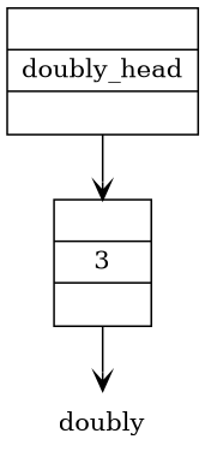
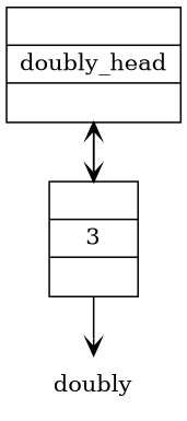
  digraph {
    rankdir=TB
    node [shape=record]
    edge [arrowhead=vee tailclip=false tailport=next]
    n1 [label="{ <prev> | doubly_head | <next>  }"]
    n2 [label="{ <prev> | 3 | <next>  }"]
    n3 [label=doubly shape=none]
    n1 -> n2
+   n2 -> n1 [tailport=prev]
    n2 -> n3
  }
